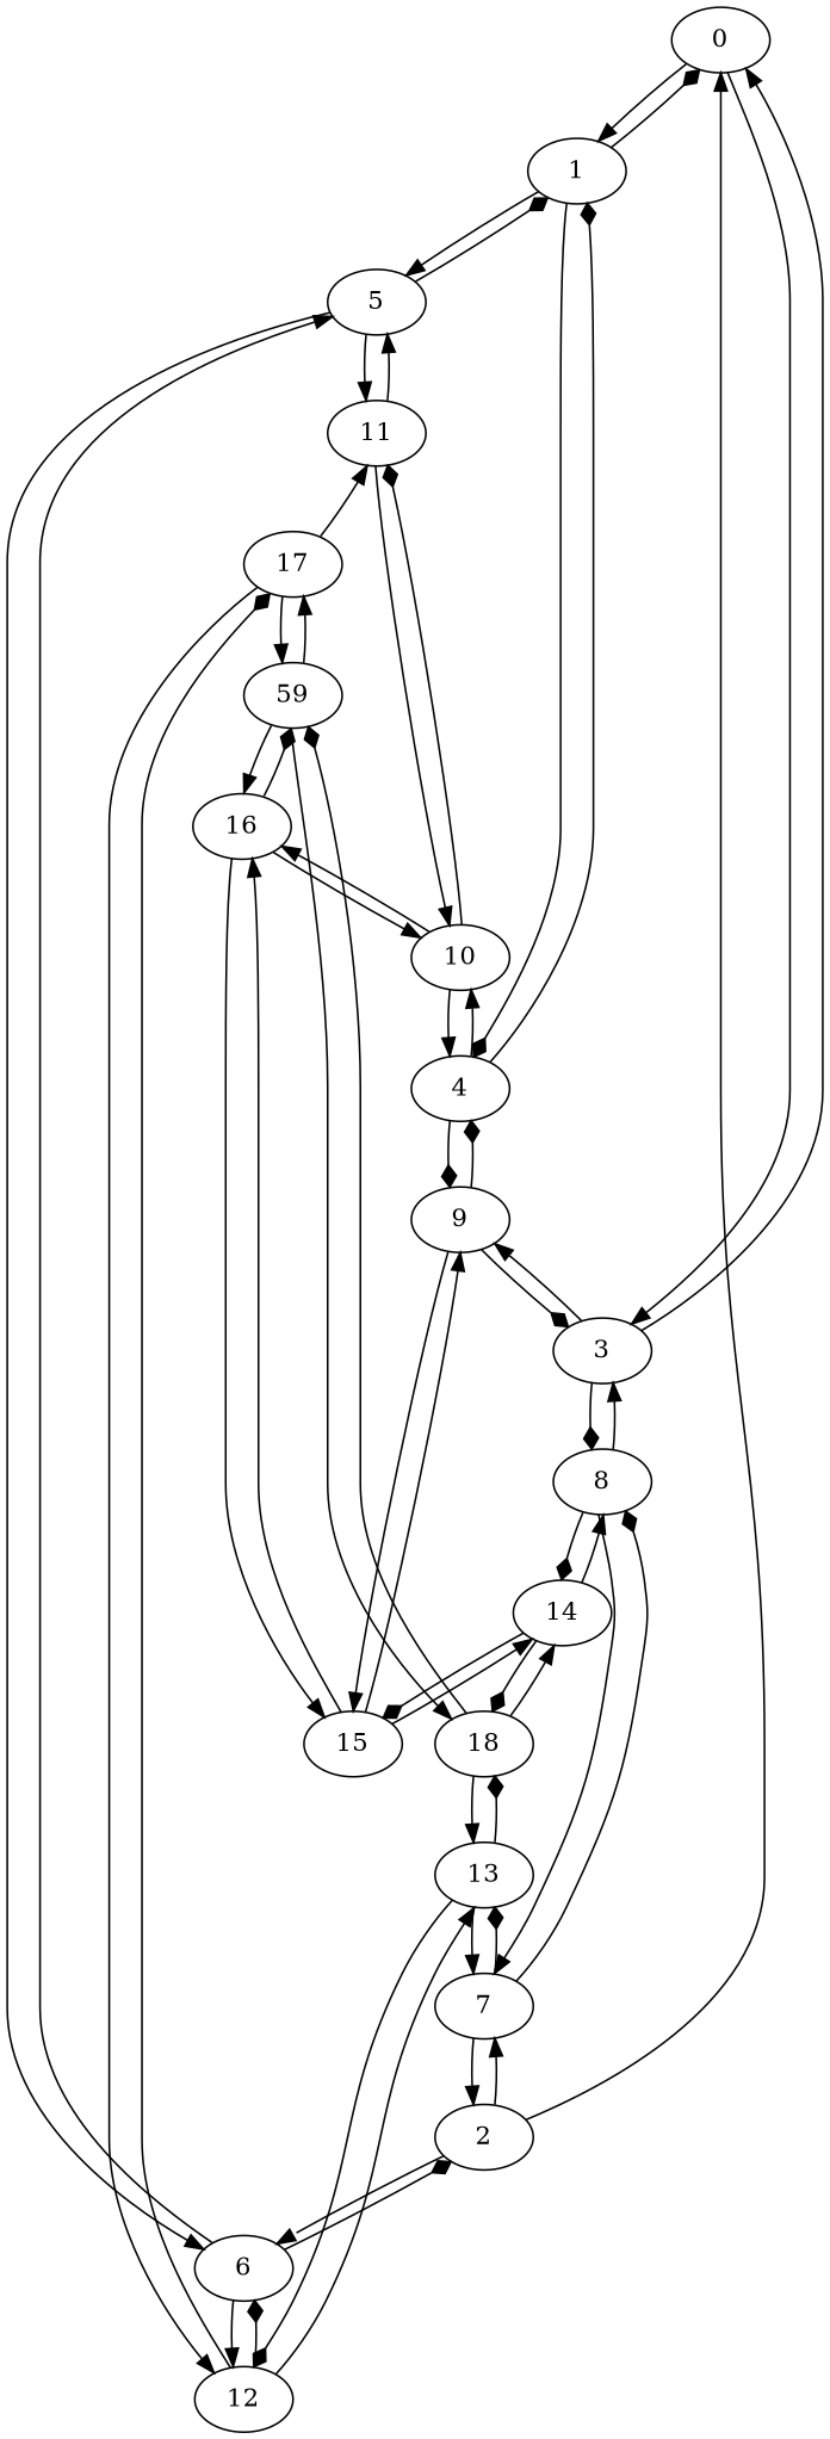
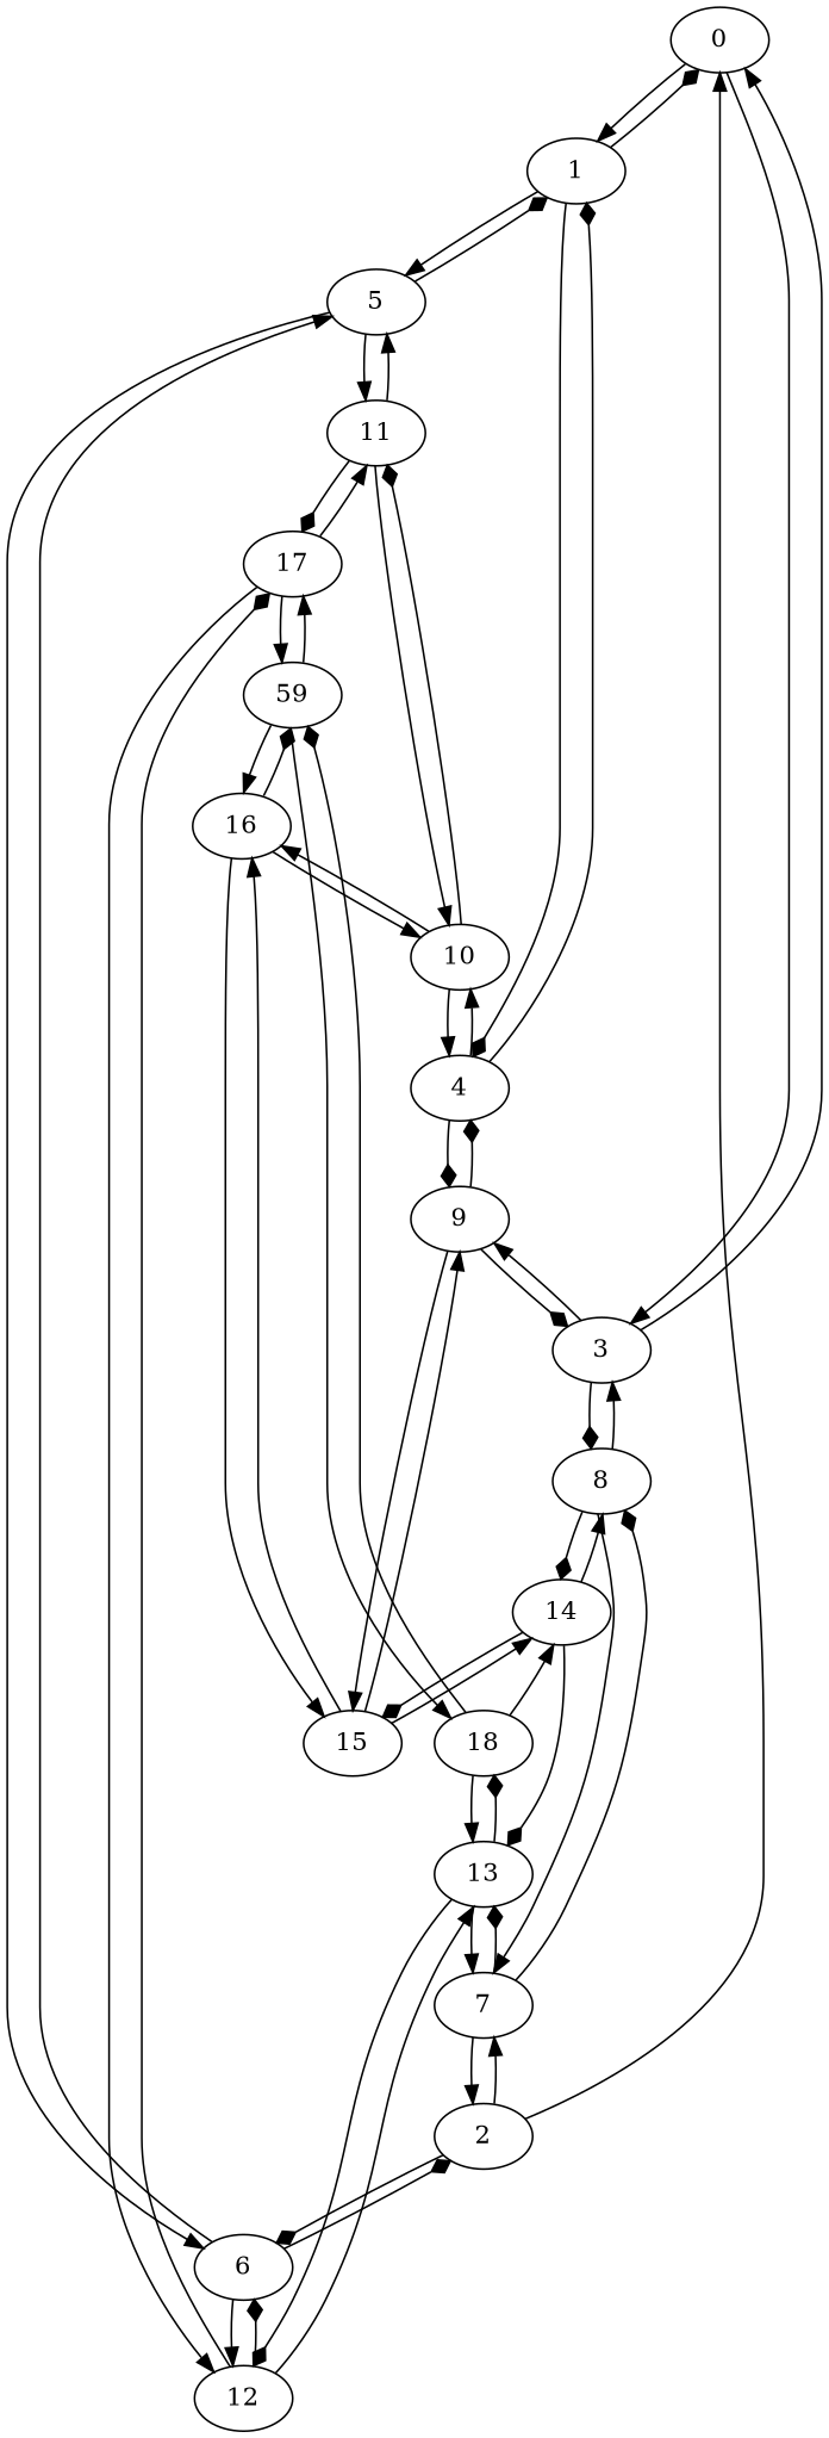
  digraph {
    edge [arrowhead=normal]
    0
    1
    3
    4
    5
    2
    6
    7
    8
    9
    10
    11
    12
    13
    14
    15
    16
    17
    18
    n20 [label=59]
    0 -> 1
    0 -> 3
    1 -> 0 [arrowhead=diamond]
    1 -> 4 [arrowhead=diamond]
    1 -> 5
    3 -> 0
    3 -> 8 [arrowhead=diamond]
    3 -> 9
    4 -> 1 [arrowhead=diamond]
    4 -> 9 [arrowhead=diamond]
    4 -> 10
    5 -> 1 [arrowhead=diamond]
    5 -> 6
    5 -> 11
    2 -> 0
-   2 -> 6
+   2 -> 6 [arrowhead=diamond]
    2 -> 7
    6 -> 5
    6 -> 2 [arrowhead=diamond]
    6 -> 12
    7 -> 2
    7 -> 8 [arrowhead=diamond]
    7 -> 13 [arrowhead=diamond]
    8 -> 3
    8 -> 7
    8 -> 14 [arrowhead=diamond]
    9 -> 3 [arrowhead=diamond]
    9 -> 4 [arrowhead=diamond]
    9 -> 15
    10 -> 4
    10 -> 11 [arrowhead=diamond]
    10 -> 16
    11 -> 5
    11 -> 10
+   11 -> 17 [arrowhead=diamond]
    12 -> 6 [arrowhead=diamond]
    12 -> 13
    12 -> 17 [arrowhead=diamond]
    13 -> 7
    13 -> 12 [arrowhead=diamond]
    13 -> 18 [arrowhead=diamond]
    14 -> 8
    14 -> 15 [arrowhead=diamond]
-   14 -> 18 [arrowhead=diamond]
+   14 -> 13 [arrowhead=diamond]
    15 -> 9
    15 -> 14
    15 -> 16
    16 -> 10
    16 -> 15
    16 -> n20 [arrowhead=diamond]
    17 -> 11
    17 -> 12
    17 -> n20
    18 -> 13
    18 -> 14
    18 -> n20 [arrowhead=diamond]
    n20 -> 16
    n20 -> 17
    n20 -> 18
  }
